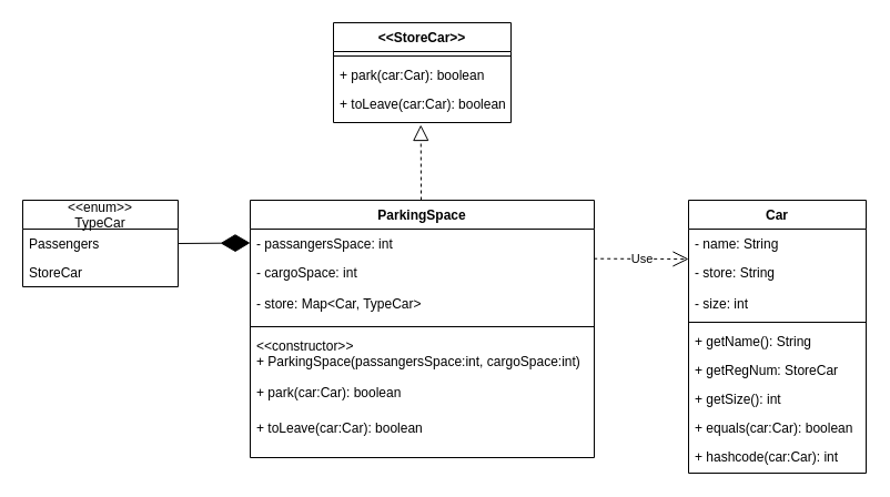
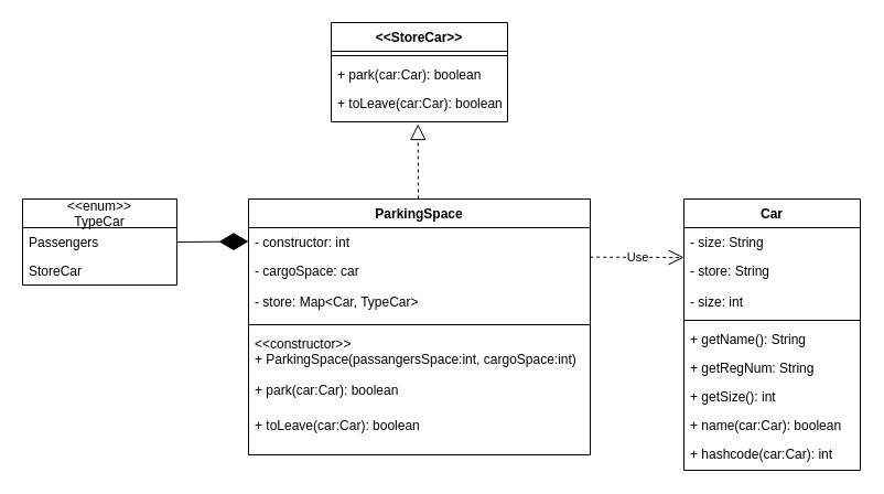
  <mxCell id="0" />
  <mxCell id="1" parent="0" />
  <mxCell id="2" value="&lt;&lt;StoreCar&gt;&gt;" style="swimlane;fontStyle=1;align=center;verticalAlign=top;childLayout=stackLayout;horizontal=1;startSize=26;horizontalStack=0;resizeParent=1;resizeParentMax=0;resizeLast=0;collapsible=1;marginBottom=0;" vertex="1" parent="1"><mxGeometry x="300" y="20" width="160" height="90" as="geometry" /></mxCell>
  <mxCell id="3" value="" style="line;strokeWidth=1;fillColor=none;align=left;verticalAlign=middle;spacingTop=-1;spacingLeft=3;spacingRight=3;rotatable=0;labelPosition=right;points=[];portConstraint=eastwest;strokeColor=inherit;" vertex="1" parent="2"><mxGeometry y="26" width="160" height="8" as="geometry" /></mxCell>
  <mxCell id="4" value="+ park(car:Car): boolean" style="text;strokeColor=none;fillColor=none;align=left;verticalAlign=top;spacingLeft=4;spacingRight=4;overflow=hidden;rotatable=0;points=[[0,0.5],[1,0.5]];portConstraint=eastwest;" vertex="1" parent="2"><mxGeometry y="34" width="160" height="26" as="geometry" /></mxCell>
  <mxCell id="5" value="+ toLeave(car:Car): boolean" style="text;strokeColor=none;fillColor=none;align=left;verticalAlign=top;spacingLeft=4;spacingRight=4;overflow=hidden;rotatable=0;points=[[0,0.5],[1,0.5]];portConstraint=eastwest;" vertex="1" parent="2"><mxGeometry y="60" width="160" height="30" as="geometry" /></mxCell>
  <mxCell id="6" value="" style="endArrow=block;dashed=1;endFill=0;endSize=12;html=1;rounded=0;entryX=0.492;entryY=1.067;entryDx=0;entryDy=0;entryPerimeter=0;" edge="1" parent="1" target="5"><mxGeometry width="160" relative="1" as="geometry"><mxPoint x="379" y="180" as="sourcePoint" /><mxPoint x="470" y="90" as="targetPoint" /></mxGeometry></mxCell>
  <mxCell id="7" value="ParkingSpace" style="swimlane;fontStyle=1;align=center;verticalAlign=top;childLayout=stackLayout;horizontal=1;startSize=26;horizontalStack=0;resizeParent=1;resizeParentMax=0;resizeLast=0;collapsible=1;marginBottom=0;" vertex="1" parent="1"><mxGeometry x="225" y="180" width="310" height="232" as="geometry" /></mxCell>
- <mxCell id="8" value="- passangersSpace: int" style="text;strokeColor=none;fillColor=none;align=left;verticalAlign=top;spacingLeft=4;spacingRight=4;overflow=hidden;rotatable=0;points=[[0,0.5],[1,0.5]];portConstraint=eastwest;" vertex="1" parent="7"><mxGeometry y="26" width="310" height="26" as="geometry" /></mxCell>
- <mxCell id="9" value="- cargoSpace: int" style="text;strokeColor=none;fillColor=none;align=left;verticalAlign=top;spacingLeft=4;spacingRight=4;overflow=hidden;rotatable=0;points=[[0,0.5],[1,0.5]];portConstraint=eastwest;" vertex="1" parent="7"><mxGeometry y="52" width="310" height="28" as="geometry" /></mxCell>
+ <mxCell id="8" value="- constructor: int" style="text;strokeColor=none;fillColor=none;align=left;verticalAlign=top;spacingLeft=4;spacingRight=4;overflow=hidden;rotatable=0;points=[[0,0.5],[1,0.5]];portConstraint=eastwest;" vertex="1" parent="7"><mxGeometry y="26" width="310" height="26" as="geometry" /></mxCell>
+ <mxCell id="9" value="- cargoSpace: car" style="text;strokeColor=none;fillColor=none;align=left;verticalAlign=top;spacingLeft=4;spacingRight=4;overflow=hidden;rotatable=0;points=[[0,0.5],[1,0.5]];portConstraint=eastwest;" vertex="1" parent="7"><mxGeometry y="52" width="310" height="28" as="geometry" /></mxCell>
  <mxCell id="10" value="- store: Map&lt;Car, TypeCar&gt;" style="text;strokeColor=none;fillColor=none;align=left;verticalAlign=top;spacingLeft=4;spacingRight=4;overflow=hidden;rotatable=0;points=[[0,0.5],[1,0.5]];portConstraint=eastwest;" vertex="1" parent="7"><mxGeometry y="80" width="310" height="30" as="geometry" /></mxCell>
  <mxCell id="11" value="" style="line;strokeWidth=1;fillColor=none;align=left;verticalAlign=middle;spacingTop=-1;spacingLeft=3;spacingRight=3;rotatable=0;labelPosition=right;points=[];portConstraint=eastwest;strokeColor=inherit;" vertex="1" parent="7"><mxGeometry y="110" width="310" height="8" as="geometry" /></mxCell>
  <mxCell id="12" value="&lt;&lt;constructor&gt;&gt;&#10;+ ParkingSpace(passangersSpace:int, cargoSpace:int)" style="text;strokeColor=none;fillColor=none;align=left;verticalAlign=top;spacingLeft=4;spacingRight=4;overflow=hidden;rotatable=0;points=[[0,0.5],[1,0.5]];portConstraint=eastwest;" vertex="1" parent="7"><mxGeometry y="118" width="310" height="42" as="geometry" /></mxCell>
  <mxCell id="13" value="+ park(car:Car): boolean" style="text;strokeColor=none;fillColor=none;align=left;verticalAlign=top;spacingLeft=4;spacingRight=4;overflow=hidden;rotatable=0;points=[[0,0.5],[1,0.5]];portConstraint=eastwest;" vertex="1" parent="7"><mxGeometry y="160" width="310" height="32" as="geometry" /></mxCell>
  <mxCell id="14" value="+ toLeave(car:Car): boolean" style="text;strokeColor=none;fillColor=none;align=left;verticalAlign=top;spacingLeft=4;spacingRight=4;overflow=hidden;rotatable=0;points=[[0,0.5],[1,0.5]];portConstraint=eastwest;" vertex="1" parent="7"><mxGeometry y="192" width="310" height="40" as="geometry" /></mxCell>
  <mxCell id="15" value="Car" style="swimlane;fontStyle=1;align=center;verticalAlign=top;childLayout=stackLayout;horizontal=1;startSize=26;horizontalStack=0;resizeParent=1;resizeParentMax=0;resizeLast=0;collapsible=1;marginBottom=0;" vertex="1" parent="1"><mxGeometry x="620" y="180" width="160" height="246" as="geometry" /></mxCell>
- <mxCell id="16" value="- name: String" style="text;strokeColor=none;fillColor=none;align=left;verticalAlign=top;spacingLeft=4;spacingRight=4;overflow=hidden;rotatable=0;points=[[0,0.5],[1,0.5]];portConstraint=eastwest;" vertex="1" parent="15"><mxGeometry y="26" width="160" height="26" as="geometry" /></mxCell>
+ <mxCell id="16" value="- size: String" style="text;strokeColor=none;fillColor=none;align=left;verticalAlign=top;spacingLeft=4;spacingRight=4;overflow=hidden;rotatable=0;points=[[0,0.5],[1,0.5]];portConstraint=eastwest;" vertex="1" parent="15"><mxGeometry y="26" width="160" height="26" as="geometry" /></mxCell>
  <mxCell id="17" value="- store: String" style="text;strokeColor=none;fillColor=none;align=left;verticalAlign=top;spacingLeft=4;spacingRight=4;overflow=hidden;rotatable=0;points=[[0,0.5],[1,0.5]];portConstraint=eastwest;" vertex="1" parent="15"><mxGeometry y="52" width="160" height="28" as="geometry" /></mxCell>
  <mxCell id="18" value="- size: int" style="text;strokeColor=none;fillColor=none;align=left;verticalAlign=top;spacingLeft=4;spacingRight=4;overflow=hidden;rotatable=0;points=[[0,0.5],[1,0.5]];portConstraint=eastwest;" vertex="1" parent="15"><mxGeometry y="80" width="160" height="26" as="geometry" /></mxCell>
  <mxCell id="19" value="" style="line;strokeWidth=1;fillColor=none;align=left;verticalAlign=middle;spacingTop=-1;spacingLeft=3;spacingRight=3;rotatable=0;labelPosition=right;points=[];portConstraint=eastwest;strokeColor=inherit;" vertex="1" parent="15"><mxGeometry y="106" width="160" height="8" as="geometry" /></mxCell>
  <mxCell id="20" value="+ getName(): String" style="text;strokeColor=none;fillColor=none;align=left;verticalAlign=top;spacingLeft=4;spacingRight=4;overflow=hidden;rotatable=0;points=[[0,0.5],[1,0.5]];portConstraint=eastwest;" vertex="1" parent="15"><mxGeometry y="114" width="160" height="26" as="geometry" /></mxCell>
- <mxCell id="21" value="+ getRegNum: StoreCar" style="text;strokeColor=none;fillColor=none;align=left;verticalAlign=top;spacingLeft=4;spacingRight=4;overflow=hidden;rotatable=0;points=[[0,0.5],[1,0.5]];portConstraint=eastwest;" vertex="1" parent="15"><mxGeometry y="140" width="160" height="26" as="geometry" /></mxCell>
+ <mxCell id="21" value="+ getRegNum: String" style="text;strokeColor=none;fillColor=none;align=left;verticalAlign=top;spacingLeft=4;spacingRight=4;overflow=hidden;rotatable=0;points=[[0,0.5],[1,0.5]];portConstraint=eastwest;" vertex="1" parent="15"><mxGeometry y="140" width="160" height="26" as="geometry" /></mxCell>
  <mxCell id="22" value="+ getSize(): int" style="text;strokeColor=none;fillColor=none;align=left;verticalAlign=top;spacingLeft=4;spacingRight=4;overflow=hidden;rotatable=0;points=[[0,0.5],[1,0.5]];portConstraint=eastwest;" vertex="1" parent="15"><mxGeometry y="166" width="160" height="26" as="geometry" /></mxCell>
- <mxCell id="23" value="+ equals(car:Car): boolean" style="text;strokeColor=none;fillColor=none;align=left;verticalAlign=top;spacingLeft=4;spacingRight=4;overflow=hidden;rotatable=0;points=[[0,0.5],[1,0.5]];portConstraint=eastwest;" vertex="1" parent="15"><mxGeometry y="192" width="160" height="26" as="geometry" /></mxCell>
+ <mxCell id="23" value="+ name(car:Car): boolean" style="text;strokeColor=none;fillColor=none;align=left;verticalAlign=top;spacingLeft=4;spacingRight=4;overflow=hidden;rotatable=0;points=[[0,0.5],[1,0.5]];portConstraint=eastwest;" vertex="1" parent="15"><mxGeometry y="192" width="160" height="26" as="geometry" /></mxCell>
  <mxCell id="24" value="+ hashcode(car:Car): int" style="text;strokeColor=none;fillColor=none;align=left;verticalAlign=top;spacingLeft=4;spacingRight=4;overflow=hidden;rotatable=0;points=[[0,0.5],[1,0.5]];portConstraint=eastwest;" vertex="1" parent="15"><mxGeometry y="218" width="160" height="28" as="geometry" /></mxCell>
  <mxCell id="25" value="Use" style="endArrow=open;endSize=12;dashed=1;html=1;rounded=0;exitX=0.999;exitY=0.024;exitDx=0;exitDy=0;exitPerimeter=0;" edge="1" parent="1" source="9"><mxGeometry width="160" relative="1" as="geometry"><mxPoint x="550" y="232" as="sourcePoint" /><mxPoint x="620" y="233" as="targetPoint" /></mxGeometry></mxCell>
  <mxCell id="26" value="&lt;&lt;enum&gt;&gt;&#10;TypeCar" style="swimlane;fontStyle=0;childLayout=stackLayout;horizontal=1;startSize=26;fillColor=none;horizontalStack=0;resizeParent=1;resizeParentMax=0;resizeLast=0;collapsible=1;marginBottom=0;" vertex="1" parent="1"><mxGeometry x="20" y="180" width="140" height="78" as="geometry" /></mxCell>
  <mxCell id="27" value="Passengers" style="text;strokeColor=none;fillColor=none;align=left;verticalAlign=top;spacingLeft=4;spacingRight=4;overflow=hidden;rotatable=0;points=[[0,0.5],[1,0.5]];portConstraint=eastwest;" vertex="1" parent="26"><mxGeometry y="26" width="140" height="26" as="geometry" /></mxCell>
  <mxCell id="28" value="StoreCar" style="text;strokeColor=none;fillColor=none;align=left;verticalAlign=top;spacingLeft=4;spacingRight=4;overflow=hidden;rotatable=0;points=[[0,0.5],[1,0.5]];portConstraint=eastwest;" vertex="1" parent="26"><mxGeometry y="52" width="140" height="26" as="geometry" /></mxCell>
  <mxCell id="29" value="" style="endArrow=diamondThin;endFill=1;endSize=24;html=1;rounded=0;" edge="1" parent="1"><mxGeometry width="160" relative="1" as="geometry"><mxPoint x="160" y="219" as="sourcePoint" /><mxPoint x="225" y="218.5" as="targetPoint" /></mxGeometry></mxCell>
